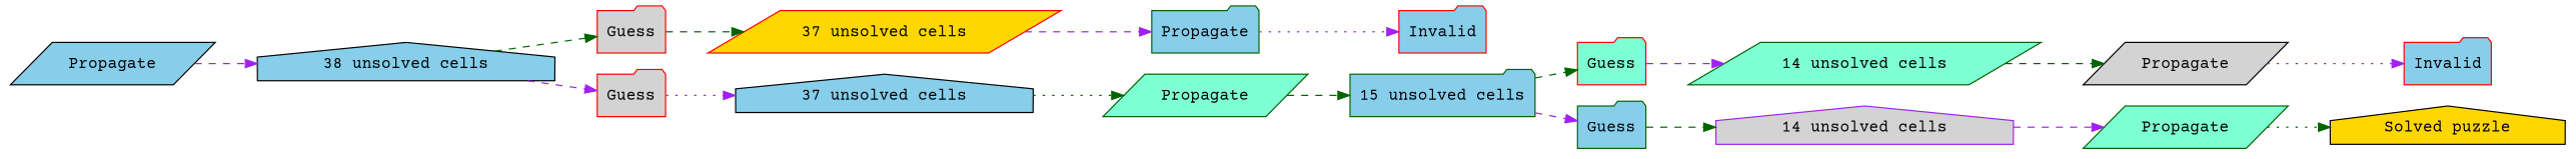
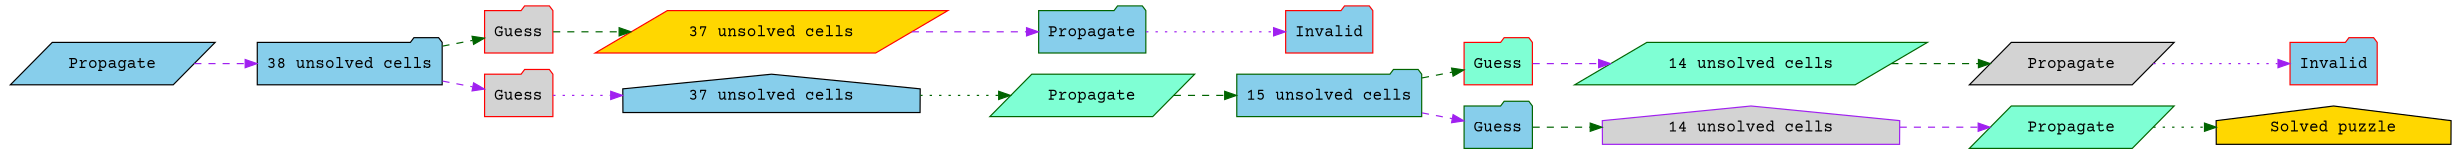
  digraph {
    fontname="Courier Prime"
    rankdir=LR
    node [color=red fillcolor=skyblue fontname="Courier Prime" shape=folder style=filled]
    edge [color=purple fontname="Courier Prime" style=dashed]
    n1 [color=black label=Propagate shape=parallelogram]
-   "38 unsolved cells" [color=black shape=house]
+   "38 unsolved cells" [color=black]
    n3 [fillcolor=lightgrey label=Guess]
    n4 [fillcolor=lightgrey label=Guess]
    n5 [color=darkgreen label=Propagate]
    n6 [label=Invalid]
    n7 [color=darkgreen fillcolor=aquamarine label=Propagate shape=parallelogram]
    n8 [color=darkgreen label="15 unsolved cells"]
    n9 [fillcolor=aquamarine label=Guess]
    n10 [color=darkgreen label=Guess]
    n11 [color=black fillcolor=lightgrey label=Propagate shape=parallelogram]
    n12 [label=Invalid]
    n13 [color=darkgreen fillcolor=aquamarine label=Propagate shape=parallelogram]
    "Solved puzzle" [color=black fillcolor=gold shape=house]
    n15 [fillcolor=gold label="37 unsolved cells" shape=parallelogram]
    n16 [color=black label="37 unsolved cells" shape=house]
    n17 [color=darkgreen fillcolor=aquamarine label="14 unsolved cells" shape=parallelogram]
    n18 [color=purple fillcolor=lightgrey label="14 unsolved cells" shape=house]
    n1 -> "38 unsolved cells"
    "38 unsolved cells" -> n3 [color=darkgreen]
    "38 unsolved cells" -> n4
    n3 -> n15 [color=darkgreen]
    n4 -> n16 [style=dotted]
    n5 -> n6 [style=dotted]
    n7 -> n8 [color=darkgreen]
    n8 -> n9 [color=darkgreen]
    n8 -> n10
    n9 -> n17
    n10 -> n18 [color=darkgreen]
    n11 -> n12 [style=dotted]
    n13 -> "Solved puzzle" [color=darkgreen style=dotted]
    n15 -> n5
    n16 -> n7 [color=darkgreen style=dotted]
    n17 -> n11 [color=darkgreen]
    n18 -> n13
  }
